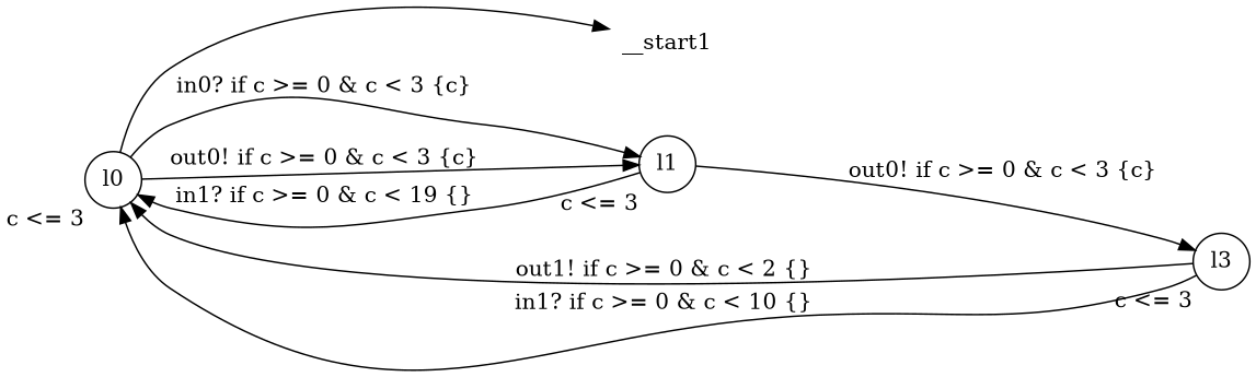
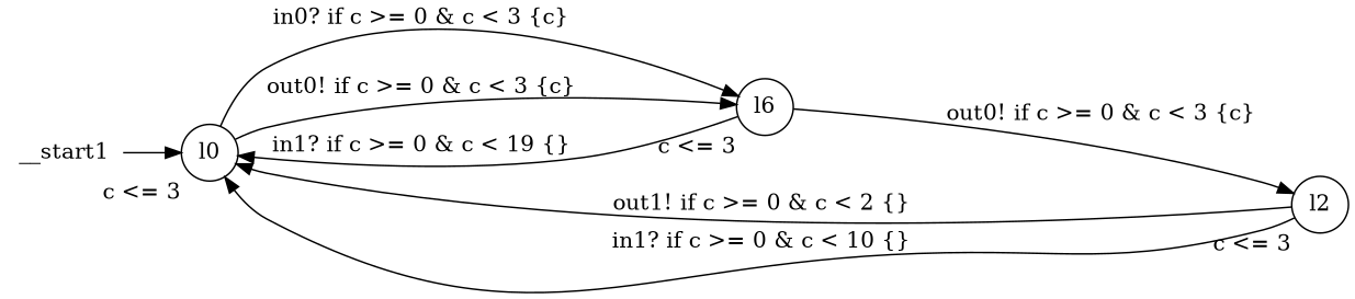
  digraph {
    rankdir=LR
    node [shape=circle margin=0 xlabel="c <= 3"]
    n1 [label=__start1 shape=none margin="" xlabel=""]
    n2 [label=l0]
-   n3 [label=l1]
-   n4 [label=l3]
-   n2 -> n1
+   n3 [label=l6]
+   n4 [label=l2]
+   n1 -> n2
    n2 -> n3 [label="in0? if c >= 0 & c < 3 {c} "]
    n2 -> n3 [label="out0! if c >= 0 & c < 3 {c} "]
    n3 -> n2 [label="in1? if c >= 0 & c < 19 {} "]
    n3 -> n4 [label="out0! if c >= 0 & c < 3 {c} "]
    n4 -> n2 [label="out1! if c >= 0 & c < 2 {} "]
    n4 -> n2 [label="in1? if c >= 0 & c < 10 {} "]
  }
